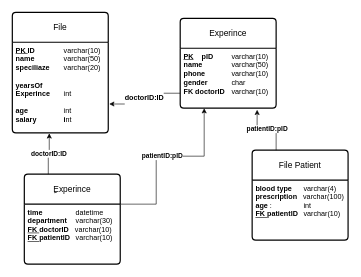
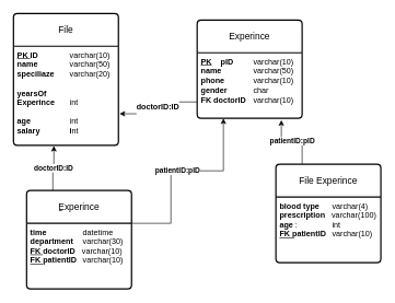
  <mxCell id="0" />
  <mxCell id="1" parent="0" />
  <mxCell id="2" value="File" style="swimlane;childLayout=stackLayout;horizontal=1;startSize=50;horizontalStack=0;rounded=1;fontSize=14;fontStyle=0;strokeWidth=2;resizeParent=0;resizeLast=1;shadow=0;dashed=0;align=center;arcSize=4;whiteSpace=wrap;html=1;" vertex="1" parent="1"><mxGeometry x="20" y="20" width="160" height="201" as="geometry" /></mxCell>
  <mxCell id="3" value="&lt;b&gt;&lt;font style=&quot;font-size: 12px;&quot;&gt;&lt;u&gt;PK &lt;/u&gt;ID&lt;/font&gt;&lt;/b&gt;&lt;span style=&quot;white-space: pre;&quot;&gt;&lt;span style=&quot;white-space: pre;&quot;&gt;&lt;b&gt;&#09;&lt;span style=&quot;white-space: pre;&quot;&gt;&#09;&lt;/span&gt;&lt;/b&gt;&lt;/span&gt;&lt;/span&gt;varchar(10)&lt;div&gt;&lt;b&gt;name &lt;span style=&quot;white-space: pre;&quot;&gt;&#09;&lt;span style=&quot;white-space: pre;&quot;&gt;&#09;&lt;/span&gt;&lt;/span&gt;&lt;/b&gt;varchar(50)&lt;/div&gt;&lt;div&gt;&lt;b&gt;speciliaze &lt;span style=&quot;white-space: pre;&quot;&gt;&#09;&lt;/span&gt;&lt;/b&gt;varchar(20)&lt;/div&gt;&lt;div&gt;&lt;br&gt;&lt;/div&gt;&lt;div&gt;&lt;b&gt;yearsOf&lt;/b&gt;&lt;/div&gt;&lt;div&gt;&lt;b&gt;Experince&lt;span style=&quot;white-space: pre;&quot;&gt;&#09;&lt;/span&gt;&lt;/b&gt;int&lt;/div&gt;&lt;div&gt;&lt;br&gt;&lt;/div&gt;&lt;div&gt;&lt;b&gt;age &lt;span style=&quot;white-space: pre;&quot;&gt;&#09;&lt;/span&gt;&lt;span style=&quot;white-space: pre;&quot;&gt;&#09;&lt;/span&gt;&lt;span style=&quot;white-space: pre;&quot;&gt;&#09;&lt;/span&gt;&lt;/b&gt;int&amp;nbsp;&lt;/div&gt;&lt;div&gt;&lt;b&gt;salary&lt;span style=&quot;white-space: pre;&quot;&gt;&#09;&lt;/span&gt;&lt;span style=&quot;white-space: pre;&quot;&gt;&#09;&lt;/span&gt;i&lt;/b&gt;nt&amp;nbsp;&amp;nbsp;&lt;/div&gt;&lt;div&gt;&lt;br&gt;&lt;/div&gt;" style="align=left;strokeColor=none;fillColor=none;spacingLeft=4;fontSize=12;verticalAlign=top;resizable=0;rotatable=0;part=1;html=1;" vertex="1" parent="2"><mxGeometry y="50" width="160" height="151" as="geometry" /></mxCell>
  <mxCell id="4" value="Experince" style="swimlane;childLayout=stackLayout;horizontal=1;startSize=50;horizontalStack=0;rounded=1;fontSize=14;fontStyle=0;strokeWidth=2;resizeParent=0;resizeLast=1;shadow=0;dashed=0;align=center;arcSize=4;whiteSpace=wrap;html=1;" vertex="1" parent="1"><mxGeometry x="300" y="30" width="160" height="150" as="geometry" /></mxCell>
  <mxCell id="5" value="&lt;font style=&quot;font-size: 12px;&quot;&gt;&lt;b style=&quot;text-decoration-line: underline;&quot;&gt;PK&lt;/b&gt;&amp;nbsp; &amp;nbsp; &lt;b&gt;pID&lt;/b&gt;&lt;/font&gt;&amp;nbsp;&lt;span style=&quot;white-space: pre;&quot;&gt;&lt;span style=&quot;white-space: pre;&quot;&gt;&#09;&lt;/span&gt;&lt;/span&gt;varchar(10)&lt;div&gt;&lt;b&gt;name &lt;span style=&quot;white-space: pre;&quot;&gt;&#09;&lt;span style=&quot;white-space: pre;&quot;&gt;&#09;&lt;/span&gt;&lt;/span&gt;&lt;/b&gt;varchar(50)&lt;/div&gt;&lt;div&gt;&lt;b&gt;phone&amp;nbsp;&lt;span style=&quot;white-space: pre;&quot;&gt;&#09;&lt;/span&gt;&lt;span style=&quot;white-space: pre;&quot;&gt;&#09;&lt;/span&gt;&lt;/b&gt;varchar(10)&lt;/div&gt;&lt;div&gt;&lt;b&gt;gender&lt;/b&gt;&lt;span style=&quot;font-weight: bold; white-space: pre;&quot;&gt;&#09;&lt;/span&gt;&lt;span style=&quot;font-weight: bold; white-space: pre;&quot;&gt;&#09;&lt;/span&gt;char&lt;/div&gt;&lt;div&gt;&lt;b style=&quot;background-color: initial;&quot;&gt;FK&amp;nbsp;&lt;/b&gt;&lt;b style=&quot;background-color: initial;&quot;&gt;doctorID&lt;/b&gt;&lt;span style=&quot;background-color: initial; white-space-collapse: preserve;&quot;&gt;&lt;b&gt;&#09;&lt;/b&gt;&lt;/span&gt;&lt;span style=&quot;background-color: initial;&quot;&gt;varchar(10)&lt;/span&gt;&lt;br&gt;&lt;/div&gt;&lt;div&gt;&lt;br&gt;&lt;/div&gt;" style="align=left;strokeColor=none;fillColor=none;spacingLeft=4;fontSize=12;verticalAlign=top;resizable=0;rotatable=0;part=1;html=1;" vertex="1" parent="4"><mxGeometry y="50" width="160" height="100" as="geometry" /></mxCell>
  <mxCell id="6" value="&lt;br&gt;&lt;b style=&quot;color: rgb(0, 0, 0); font-family: Helvetica; font-size: 12px; font-style: normal; font-variant-ligatures: normal; font-variant-caps: normal; letter-spacing: normal; orphans: 2; text-align: left; text-indent: 0px; text-transform: none; widows: 2; word-spacing: 0px; -webkit-text-stroke-width: 0px; white-space: nowrap; background-color: initial; text-decoration-thickness: initial; text-decoration-style: initial; text-decoration-color: initial;&quot;&gt;doctorID:ID&lt;/b&gt;&lt;div&gt;&lt;br&gt;&lt;/div&gt;" style="edgeStyle=orthogonalEdgeStyle;rounded=0;orthogonalLoop=1;jettySize=auto;html=1;exitX=0;exitY=0.75;exitDx=0;exitDy=0;entryX=1.01;entryY=0.682;entryDx=0;entryDy=0;entryPerimeter=0;" edge="1" parent="1" source="5" target="3"><mxGeometry relative="1" as="geometry" /></mxCell>
  <mxCell id="7" value="ِِExperince" style="swimlane;childLayout=stackLayout;horizontal=1;startSize=50;horizontalStack=0;rounded=1;fontSize=14;fontStyle=0;strokeWidth=2;resizeParent=0;resizeLast=1;shadow=0;dashed=0;align=center;arcSize=4;whiteSpace=wrap;html=1;" vertex="1" parent="1"><mxGeometry x="40" y="290" width="160" height="150" as="geometry" /></mxCell>
  <mxCell id="8" value="&lt;div&gt;&lt;div&gt;&lt;b&gt;time&amp;nbsp;&lt;span style=&quot;white-space-collapse: preserve;&quot;&gt;&#09;&lt;/span&gt;&lt;span style=&quot;white-space-collapse: preserve;&quot;&gt;&#09;&lt;/span&gt;&lt;/b&gt;datetime&lt;/div&gt;&lt;div&gt;&lt;b&gt;department&lt;/b&gt;&lt;span style=&quot;font-weight: bold; white-space: pre;&quot;&gt;&#09;&lt;/span&gt;varchar(30)&lt;/div&gt;&lt;div&gt;&lt;b&gt;&lt;u&gt;FK&amp;nbsp;&lt;/u&gt;doctorID&lt;/b&gt;&amp;nbsp; &amp;nbsp;varchar(10)&lt;div&gt;&lt;b&gt;&lt;u&gt;FK&amp;nbsp;&lt;/u&gt;patientID&amp;nbsp;&lt;span style=&quot;white-space-collapse: preserve;&quot;&gt;&#09;&lt;/span&gt;&lt;/b&gt;&lt;span style=&quot;background-color: initial;&quot;&gt;varchar(10)&lt;/span&gt;&lt;/div&gt;&lt;div&gt;&lt;/div&gt;&lt;/div&gt;&lt;/div&gt;&lt;div&gt;&lt;br&gt;&lt;/div&gt;" style="align=left;strokeColor=none;fillColor=none;spacingLeft=4;fontSize=12;verticalAlign=top;resizable=0;rotatable=0;part=1;html=1;" vertex="1" parent="7"><mxGeometry y="50" width="160" height="100" as="geometry" /></mxCell>
  <mxCell id="9" value="&lt;b&gt;doctorID:ID&lt;/b&gt;" style="edgeStyle=orthogonalEdgeStyle;rounded=0;orthogonalLoop=1;jettySize=auto;html=1;exitX=0.25;exitY=0;exitDx=0;exitDy=0;entryX=0.385;entryY=1.006;entryDx=0;entryDy=0;entryPerimeter=0;" edge="1" parent="1" source="7" target="3"><mxGeometry relative="1" as="geometry" /></mxCell>
  <mxCell id="10" value="&lt;b&gt;patientID:pID&lt;/b&gt;" style="edgeStyle=orthogonalEdgeStyle;rounded=0;orthogonalLoop=1;jettySize=auto;html=1;exitX=1;exitY=0;exitDx=0;exitDy=0;entryX=0.25;entryY=1;entryDx=0;entryDy=0;" edge="1" parent="1" source="8" target="5"><mxGeometry relative="1" as="geometry"><Array as="points"><mxPoint x="260" y="340" /><mxPoint x="260" y="260" /><mxPoint x="340" y="260" /></Array></mxGeometry></mxCell>
- <mxCell id="11" value="File Patient" style="swimlane;childLayout=stackLayout;horizontal=1;startSize=50;horizontalStack=0;rounded=1;fontSize=14;fontStyle=0;strokeWidth=2;resizeParent=0;resizeLast=1;shadow=0;dashed=0;align=center;arcSize=4;whiteSpace=wrap;html=1;" vertex="1" parent="1"><mxGeometry x="420" y="250" width="160" height="150" as="geometry" /></mxCell>
+ <mxCell id="11" value="File Experince" style="swimlane;childLayout=stackLayout;horizontal=1;startSize=50;horizontalStack=0;rounded=1;fontSize=14;fontStyle=0;strokeWidth=2;resizeParent=0;resizeLast=1;shadow=0;dashed=0;align=center;arcSize=4;whiteSpace=wrap;html=1;" vertex="1" parent="1"><mxGeometry x="420" y="250" width="160" height="150" as="geometry" /></mxCell>
  <mxCell id="12" value="&lt;div&gt;&lt;b style=&quot;background-color: initial;&quot;&gt;blood type&amp;nbsp; &amp;nbsp;&lt;span style=&quot;white-space-collapse: preserve;&quot;&gt;&#09;&lt;/span&gt;&lt;/b&gt;&lt;span style=&quot;background-color: initial;&quot;&gt;varchar(4)&lt;/span&gt;&lt;br&gt;&lt;/div&gt;&lt;div&gt;&lt;div&gt;&lt;span style=&quot;background-color: initial;&quot;&gt;&lt;b&gt;prescription&amp;nbsp; &amp;nbsp;&lt;/b&gt;&lt;/span&gt;varchar(100)&lt;/div&gt;&lt;div&gt;&lt;b&gt;age &lt;/b&gt;:&lt;span style=&quot;white-space: pre;&quot;&gt;&#09;&lt;/span&gt;&lt;span style=&quot;white-space: pre;&quot;&gt;&#09;&lt;/span&gt;int&amp;nbsp;&lt;/div&gt;&lt;/div&gt;&lt;div&gt;&lt;div&gt;&lt;b&gt;&lt;u&gt;FK&amp;nbsp;&lt;/u&gt;patientID&amp;nbsp;&lt;span style=&quot;white-space-collapse: preserve;&quot;&gt;&#09;&lt;/span&gt;&lt;/b&gt;&lt;span style=&quot;background-color: initial;&quot;&gt;varchar(10)&lt;/span&gt;&lt;/div&gt;&lt;div&gt;&lt;span style=&quot;background-color: initial;&quot;&gt;&lt;br&gt;&lt;/span&gt;&lt;/div&gt;&lt;div&gt;&lt;/div&gt;&lt;/div&gt;" style="align=left;strokeColor=none;fillColor=none;spacingLeft=4;fontSize=12;verticalAlign=top;resizable=0;rotatable=0;part=1;html=1;" vertex="1" parent="11"><mxGeometry y="50" width="160" height="100" as="geometry" /></mxCell>
  <mxCell id="13" value="&lt;b&gt;patientID:pID&lt;/b&gt;" style="edgeStyle=orthogonalEdgeStyle;rounded=0;orthogonalLoop=1;jettySize=auto;html=1;exitX=0.25;exitY=0;exitDx=0;exitDy=0;entryX=0.802;entryY=1.026;entryDx=0;entryDy=0;entryPerimeter=0;" edge="1" parent="1" source="11" target="5"><mxGeometry relative="1" as="geometry" /></mxCell>
